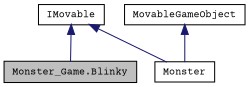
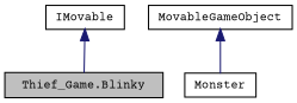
  digraph {
    fontname="Courier Prime"
    node [color=black fillcolor=white fontname="Courier Prime" fontsize=10 shape=record style=filled]
    edge [color=midnightblue dir=back fontname="Courier Prime" fontsize=10 labelfontname=Helvetica labelfontsize=10 style=solid]
-   n1 [fillcolor=grey75 fontcolor=black height=0.2 label="Monster_Game.Blinky" width=0.4]
+   n1 [fillcolor=grey75 fontcolor=black height=0.2 label="Thief_Game.Blinky" width=0.4]
    n2 [height=0.2 label=Monster width=0.4]
    n3 [height=0.2 label=MovableGameObject width=0.4]
    n4 [height=0.2 label=IMovable width=0.4]
    n3 -> n2
    n4 -> n1
-   n4 -> n2
  }
